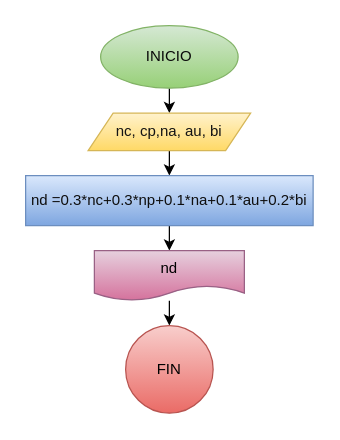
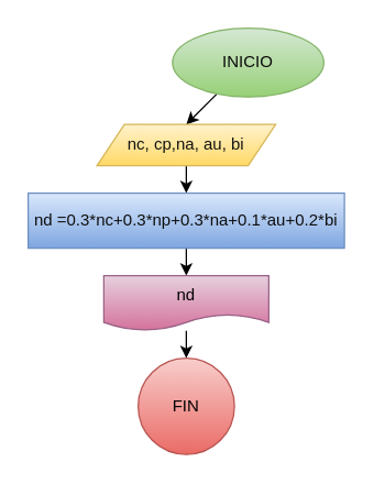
  <mxCell id="0" />
  <mxCell id="1" parent="0" />
  <mxCell id="2" style="edgeStyle=none;html=1;" parent="1" source="3" edge="1"><mxGeometry relative="1" as="geometry"><mxPoint x="135" y="90" as="targetPoint" /></mxGeometry></mxCell>
- <mxCell id="3" value="&lt;font color=&quot;#0a0a0a&quot;&gt;INICIO&lt;/font&gt;" style="ellipse;whiteSpace=wrap;html=1;fillColor=#d5e8d4;gradientColor=#97d077;strokeColor=#82b366;" parent="1" vertex="1"><mxGeometry x="80" y="20" width="110" height="50" as="geometry" /></mxCell>
+ <mxCell id="3" value="&lt;font color=&quot;#0a0a0a&quot;&gt;INICIO&lt;/font&gt;" style="ellipse;whiteSpace=wrap;html=1;fillColor=#d5e8d4;gradientColor=#97d077;strokeColor=#82b366;" parent="1" vertex="1"><mxGeometry x="125" y="20" width="110" height="50" as="geometry" /></mxCell>
  <mxCell id="4" style="edgeStyle=none;html=1;" parent="1" source="5" edge="1"><mxGeometry relative="1" as="geometry"><mxPoint x="135" y="140" as="targetPoint" /></mxGeometry></mxCell>
  <mxCell id="5" value="&lt;font color=&quot;#141414&quot;&gt;nc, cp,na, au, bi&lt;/font&gt;" style="shape=parallelogram;perimeter=parallelogramPerimeter;whiteSpace=wrap;html=1;fixedSize=1;fillColor=#fff2cc;gradientColor=#ffd966;strokeColor=#d6b656;" parent="1" vertex="1"><mxGeometry x="70" y="90" width="130" height="30" as="geometry" /></mxCell>
  <mxCell id="6" style="edgeStyle=none;html=1;" parent="1" source="7" edge="1"><mxGeometry relative="1" as="geometry"><mxPoint x="135" y="200" as="targetPoint" /></mxGeometry></mxCell>
- <mxCell id="7" value="&lt;font color=&quot;#0f0f0f&quot;&gt;nd =0.3*nc+0.3*np+0.1*na+0.1*au+0.2*bi&lt;/font&gt;" style="rounded=0;whiteSpace=wrap;html=1;fillColor=#dae8fc;gradientColor=#7ea6e0;strokeColor=#6c8ebf;" parent="1" vertex="1"><mxGeometry x="20" y="140" width="230" height="40" as="geometry" /></mxCell>
+ <mxCell id="7" value="&lt;font color=&quot;#0f0f0f&quot;&gt;nd =0.3*nc+0.3*np+0.3*na+0.1*au+0.2*bi&lt;/font&gt;" style="rounded=0;whiteSpace=wrap;html=1;fillColor=#dae8fc;gradientColor=#7ea6e0;strokeColor=#6c8ebf;" parent="1" vertex="1"><mxGeometry x="20" y="140" width="230" height="40" as="geometry" /></mxCell>
  <mxCell id="8" style="edgeStyle=none;html=1;" parent="1" source="9" edge="1"><mxGeometry relative="1" as="geometry"><mxPoint x="135" y="260" as="targetPoint" /></mxGeometry></mxCell>
  <mxCell id="9" value="&lt;font color=&quot;#000000&quot;&gt;nd&lt;/font&gt;" style="shape=document;whiteSpace=wrap;html=1;boundedLbl=1;fillColor=#e6d0de;gradientColor=#d5739d;strokeColor=#996185;" parent="1" vertex="1"><mxGeometry x="75" y="200" width="120" height="40" as="geometry" /></mxCell>
  <mxCell id="10" value="FIN" style="ellipse;whiteSpace=wrap;html=1;aspect=fixed;fillColor=#f8cecc;gradientColor=#ea6b66;strokeColor=#b85450;" parent="1" vertex="1"><mxGeometry x="100" y="260" width="70" height="70" as="geometry" /></mxCell>
